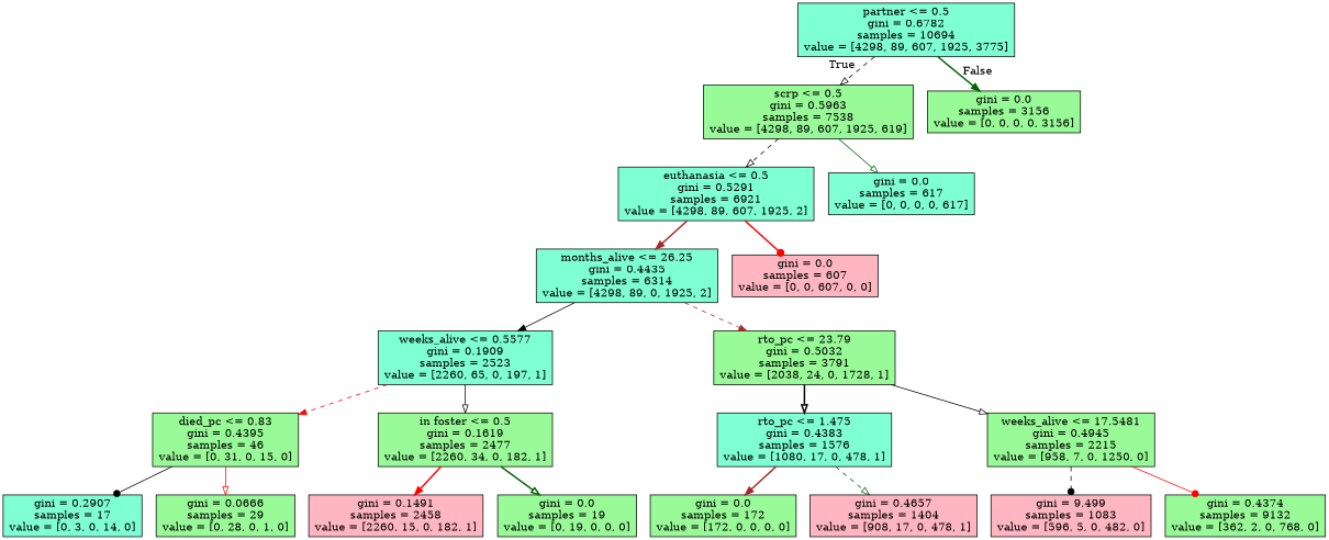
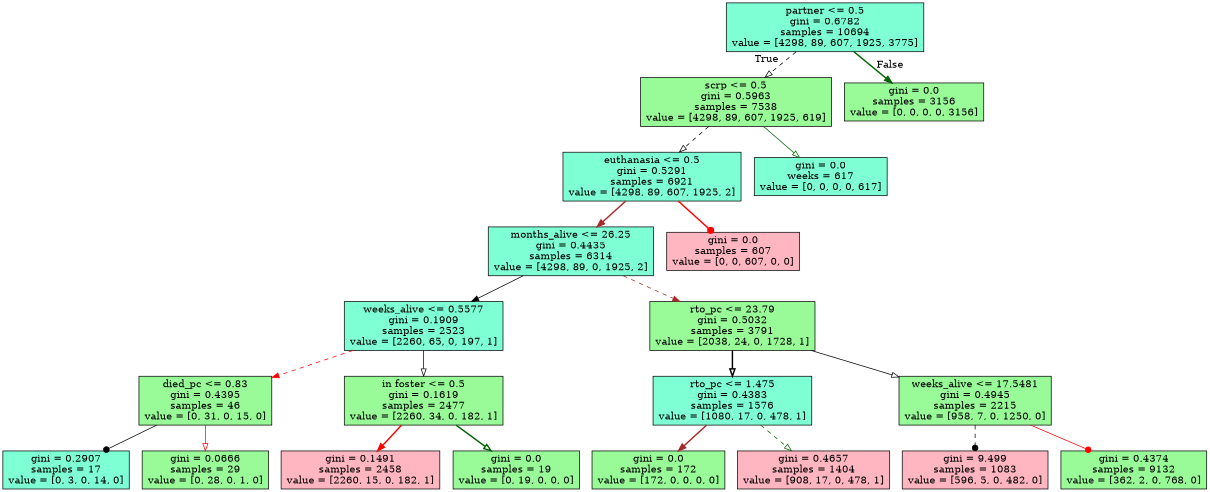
  digraph {
    node [fillcolor=palegreen shape=box style=filled]
    edge [arrowhead=onormal color=black style=bold]
    n1 [fillcolor=aquamarine label="partner <= 0.5\ngini = 0.6782\nsamples = 10694\nvalue = [4298, 89, 607, 1925, 3775]"]
    n2 [label="scrp <= 0.5\ngini = 0.5963\nsamples = 7538\nvalue = [4298, 89, 607, 1925, 619]"]
    n3 [label="gini = 0.0\nsamples = 3156\nvalue = [0, 0, 0, 0, 3156]"]
    n4 [fillcolor=aquamarine label="euthanasia <= 0.5\ngini = 0.5291\nsamples = 6921\nvalue = [4298, 89, 607, 1925, 2]"]
-   n5 [fillcolor=aquamarine label="gini = 0.0\nsamples = 617\nvalue = [0, 0, 0, 0, 617]"]
+   n5 [fillcolor=aquamarine label="gini = 0.0\nweeks = 617\nvalue = [0, 0, 0, 0, 617]"]
    n6 [fillcolor=aquamarine label="months_alive <= 26.25\ngini = 0.4435\nsamples = 6314\nvalue = [4298, 89, 0, 1925, 2]"]
    n7 [fillcolor=lightpink label="gini = 0.0\nsamples = 607\nvalue = [0, 0, 607, 0, 0]"]
    n8 [fillcolor=aquamarine label="weeks_alive <= 0.5577\ngini = 0.1909\nsamples = 2523\nvalue = [2260, 65, 0, 197, 1]"]
    n9 [label="rto_pc <= 23.79\ngini = 0.5032\nsamples = 3791\nvalue = [2038, 24, 0, 1728, 1]"]
    n10 [label="died_pc <= 0.83\ngini = 0.4395\nsamples = 46\nvalue = [0, 31, 0, 15, 0]"]
    n11 [label="in foster <= 0.5\ngini = 0.1619\nsamples = 2477\nvalue = [2260, 34, 0, 182, 1]"]
    n12 [fillcolor=aquamarine label="rto_pc <= 1.475\ngini = 0.4383\nsamples = 1576\nvalue = [1080, 17, 0, 478, 1]"]
    n13 [label="weeks_alive <= 17.5481\ngini = 0.4945\nsamples = 2215\nvalue = [958, 7, 0, 1250, 0]"]
    n14 [fillcolor=aquamarine label="gini = 0.2907\nsamples = 17\nvalue = [0, 3, 0, 14, 0]"]
    n15 [label="gini = 0.0666\nsamples = 29\nvalue = [0, 28, 0, 1, 0]"]
    n16 [fillcolor=lightpink label="gini = 0.1491\nsamples = 2458\nvalue = [2260, 15, 0, 182, 1]"]
    n17 [label="gini = 0.0\nsamples = 19\nvalue = [0, 19, 0, 0, 0]"]
    n18 [label="gini = 0.0\nsamples = 172\nvalue = [172, 0, 0, 0, 0]"]
    n19 [fillcolor=lightpink label="gini = 0.4657\nsamples = 1404\nvalue = [908, 17, 0, 478, 1]"]
    n20 [fillcolor=lightpink label="gini = 9.499\nsamples = 1083\nvalue = [596, 5, 0, 482, 0]"]
    n21 [label="gini = 0.4374\nsamples = 9132\nvalue = [362, 2, 0, 768, 0]"]
    n1 -> n2 [headlabel=True labelangle=45 labeldistance=2.5 style=dashed]
    n1 -> n3 [arrowhead=normal color=darkgreen headlabel=False labelangle=-45 labeldistance=2.5]
    n2 -> n4 [style=dashed]
    n2 -> n5 [color=darkgreen style=solid]
    n4 -> n6 [arrowhead=normal color=brown]
    n4 -> n7 [arrowhead=dot color=red]
    n6 -> n8 [arrowhead=normal style=solid]
    n6 -> n9 [arrowhead=normal color=brown style=dashed]
    n8 -> n10 [arrowhead=normal color=red style=dashed]
    n8 -> n11 [style=solid]
    n9 -> n12
    n9 -> n13 [style=solid]
    n10 -> n14 [arrowhead=dot style=solid]
    n10 -> n15 [color=red style=solid]
    n11 -> n16 [arrowhead=normal color=red]
    n11 -> n17 [color=darkgreen]
    n12 -> n18 [arrowhead=normal color=brown]
    n12 -> n19 [color=darkgreen style=dashed]
    n13 -> n20 [arrowhead=dot style=dashed]
    n13 -> n21 [arrowhead=dot color=red style=solid]
  }
